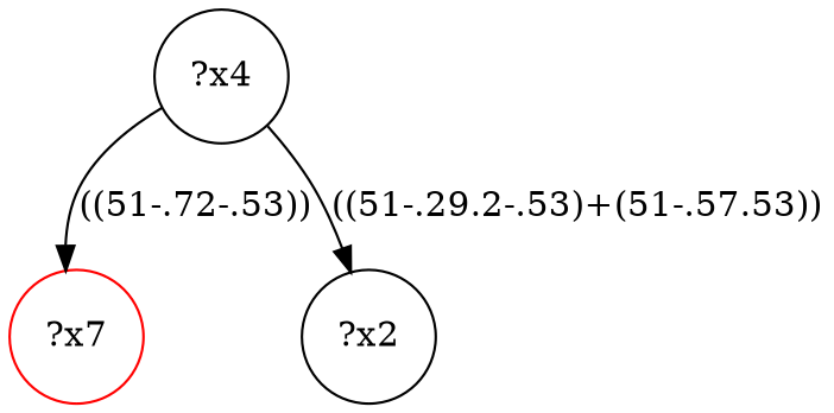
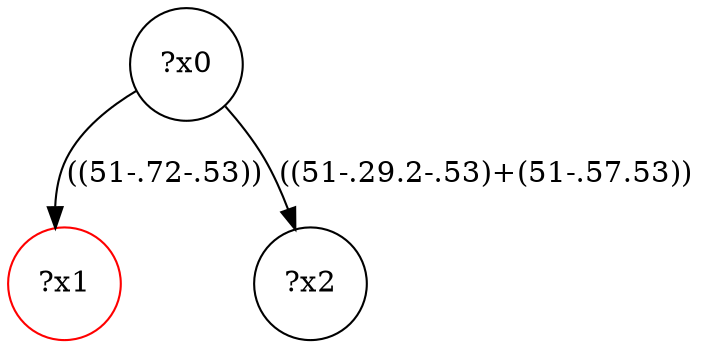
  digraph {
    node [color=black shape=circle]
-   n1 [label="?x4"]
-   n2 [color=red label="?x7"]
+   n1 [label="?x0"]
+   n2 [color=red label="?x1"]
    n3 [label="?x2"]
    n1 -> n2 [label="((51-.72-.53))"]
    n1 -> n3 [label="((51-.29.2-.53)+(51-.57.53))"]
  }
